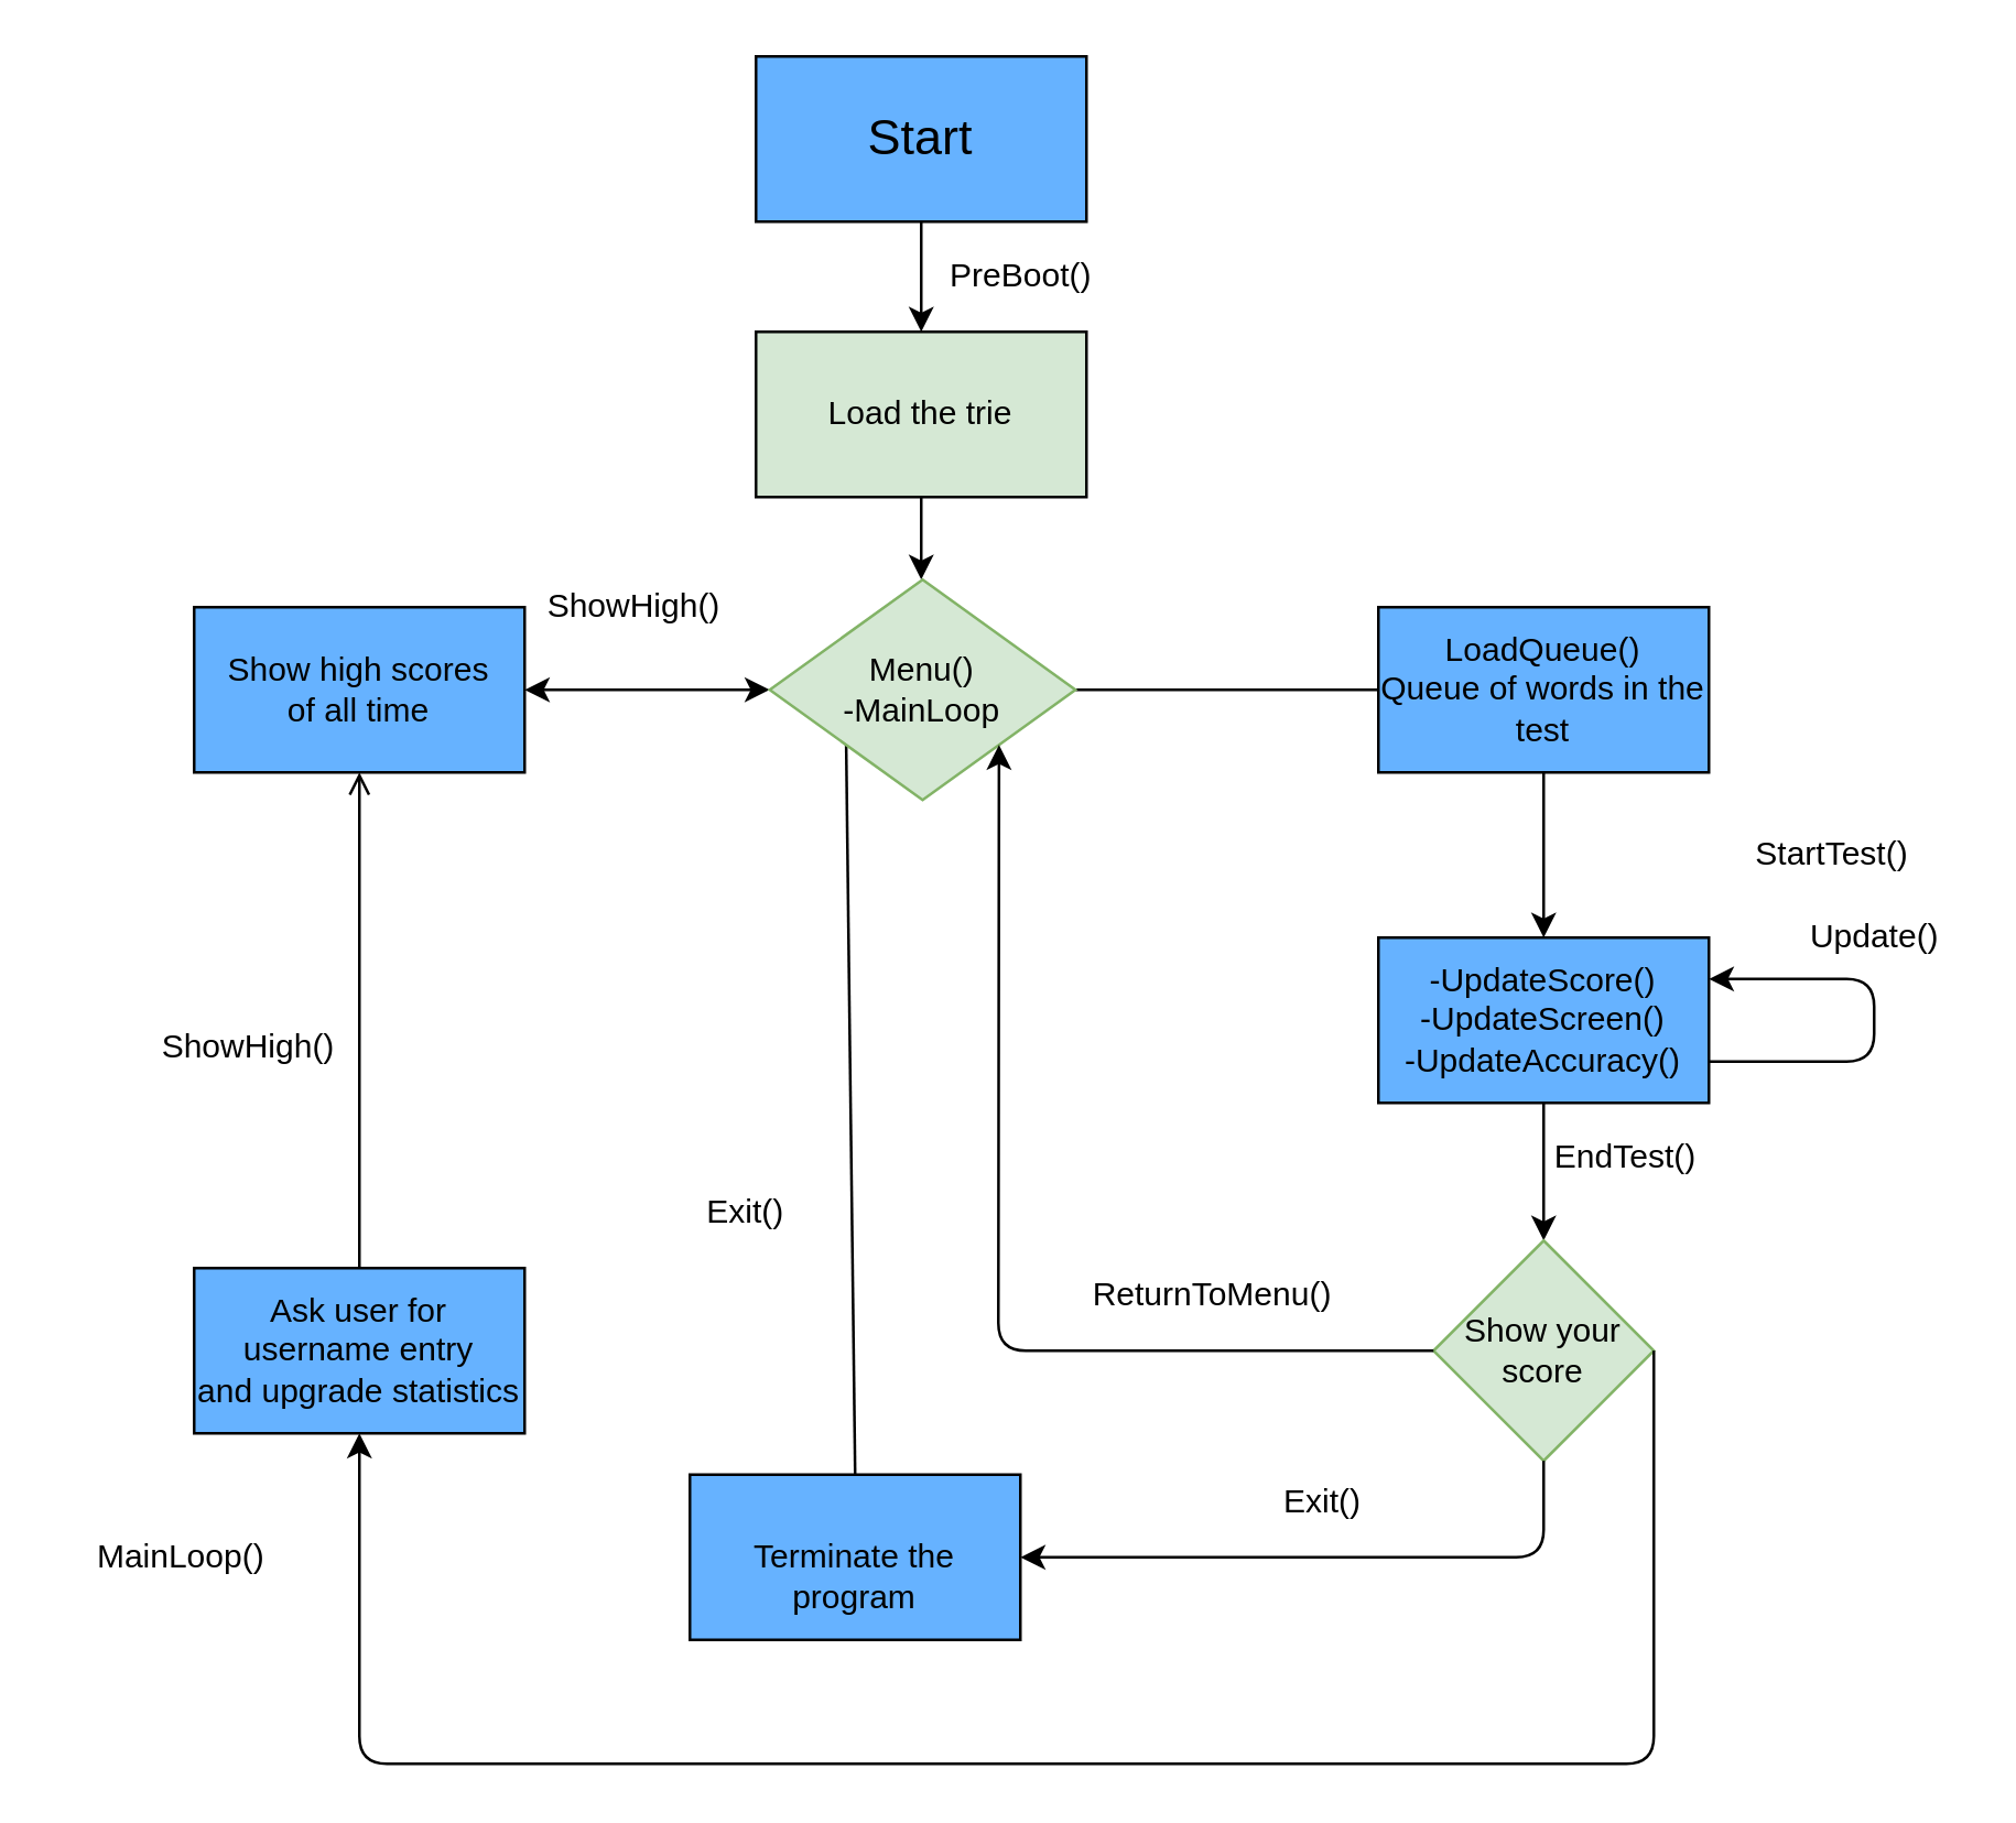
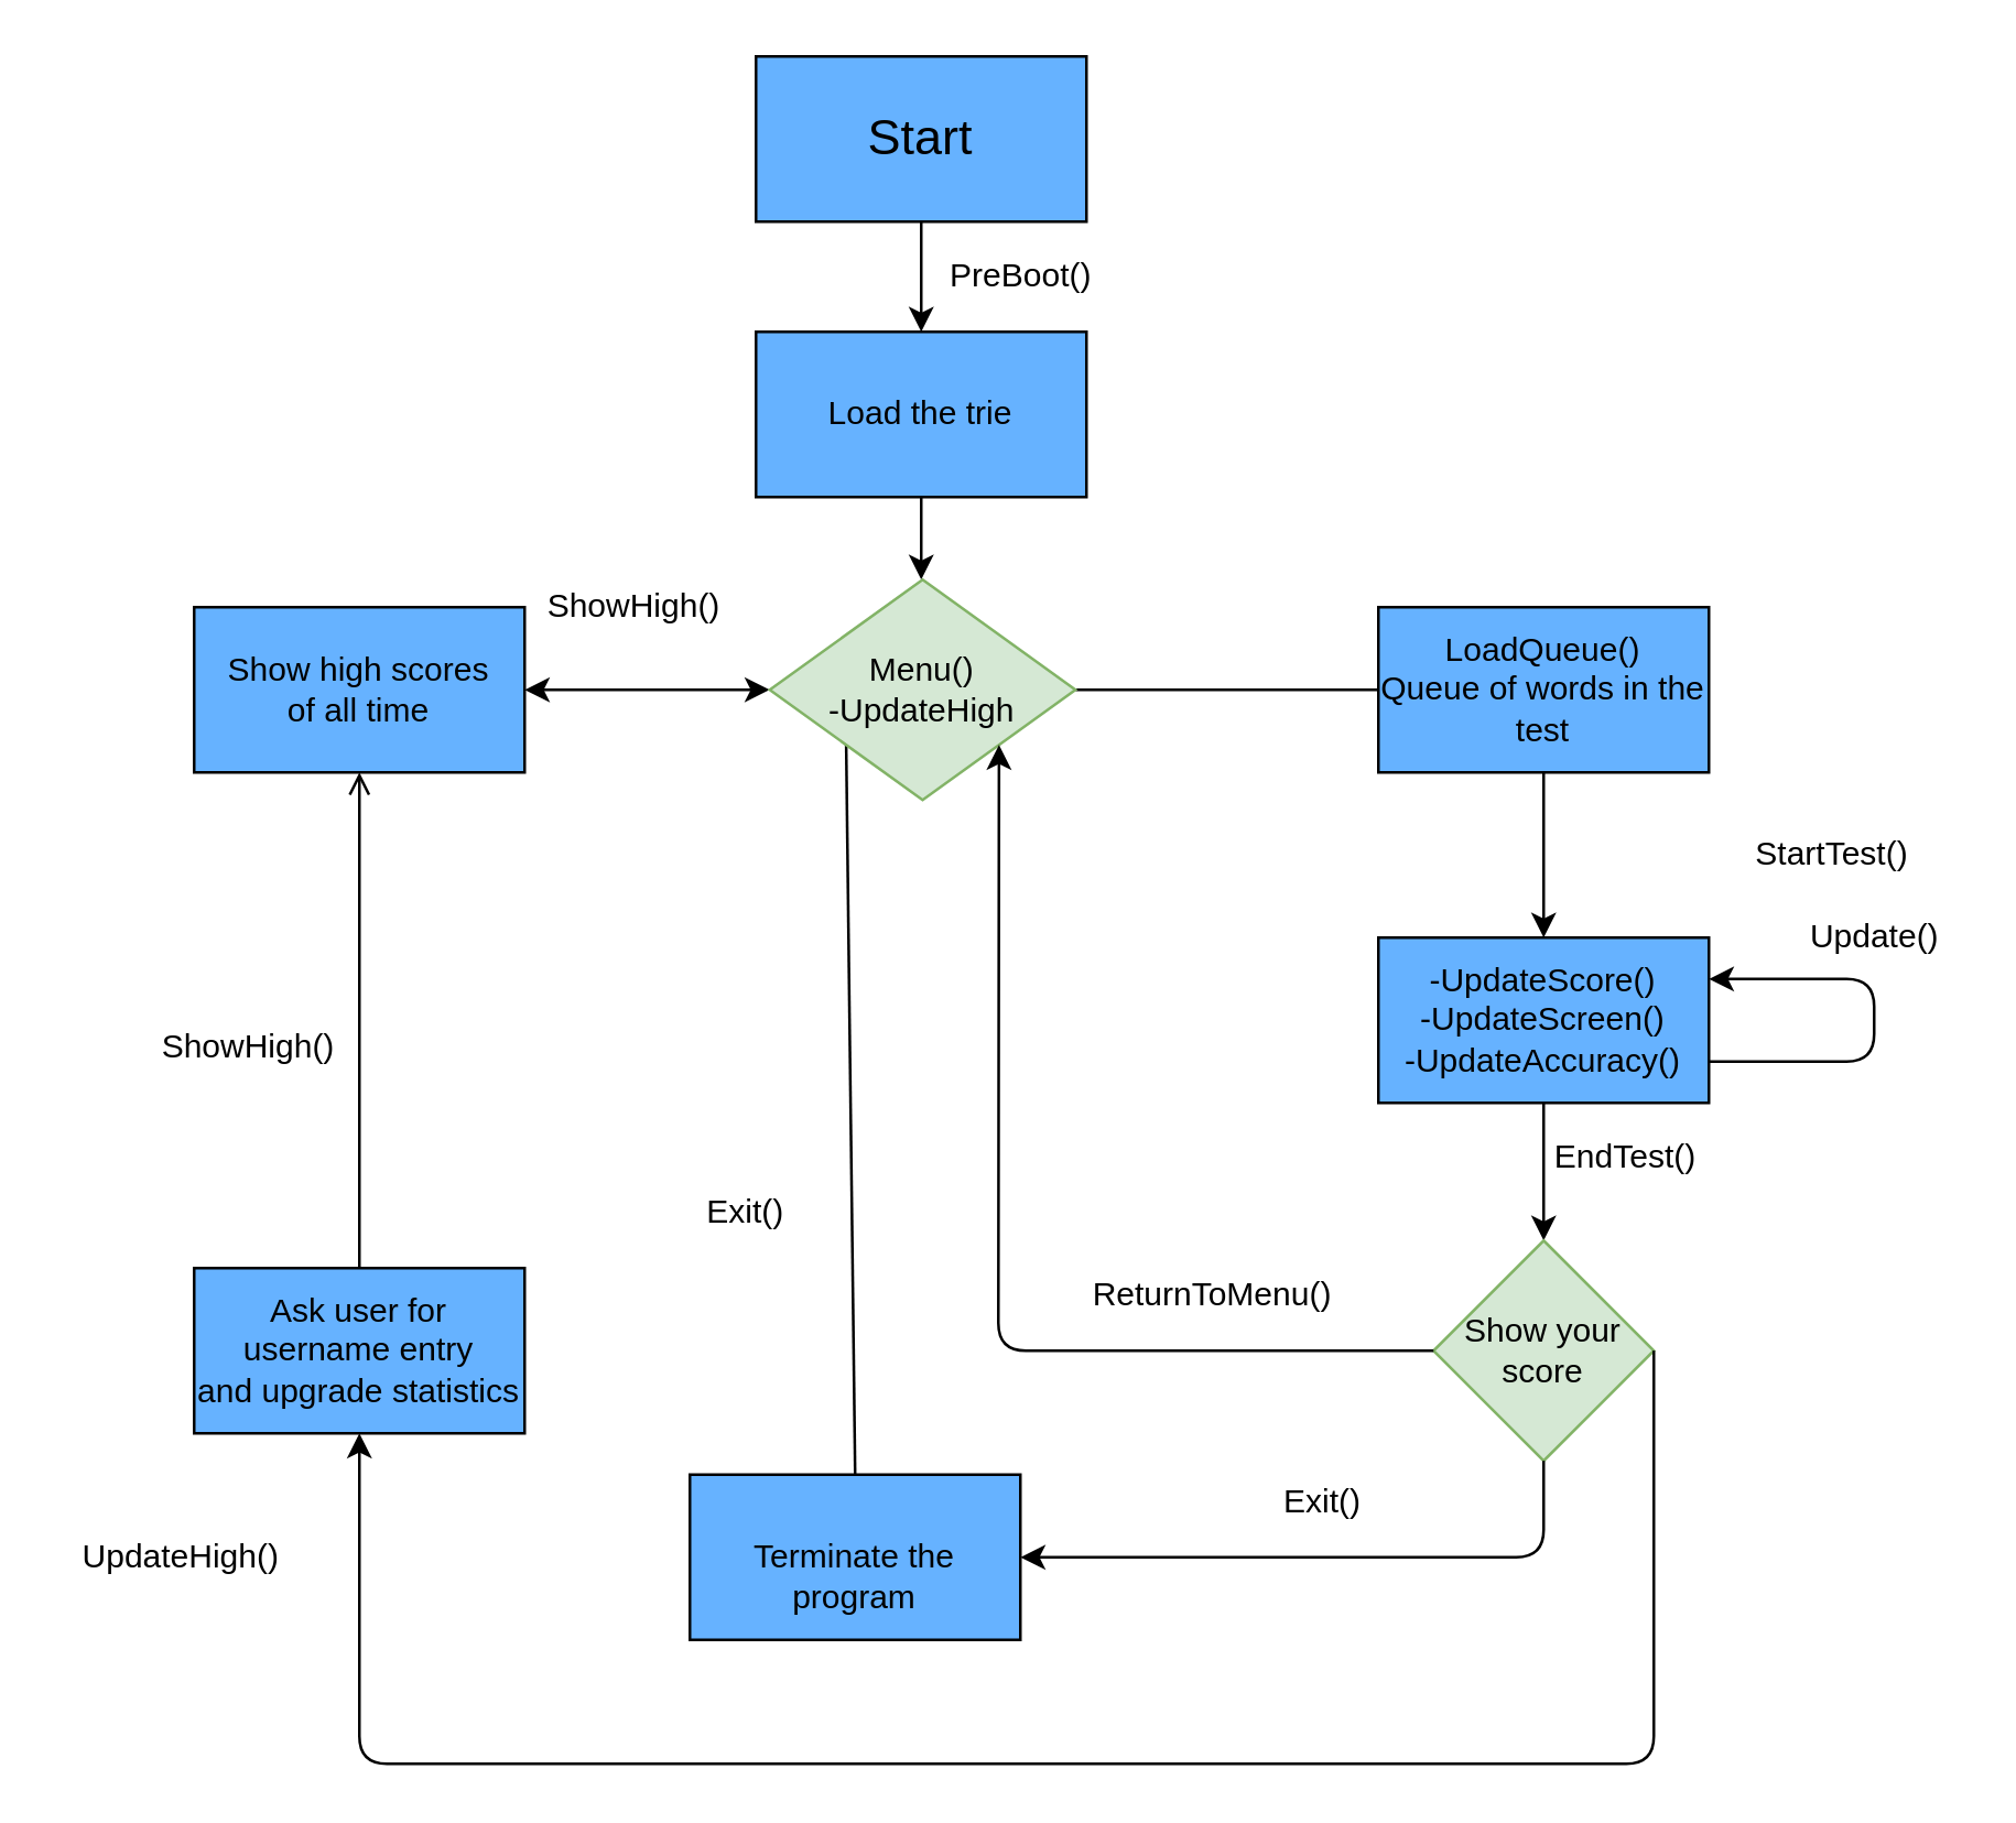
  <mxCell id="0" />
  <mxCell id="1" parent="0" />
  <mxCell id="2" value="&lt;font style=&quot;font-size: 18px&quot;&gt;Start&lt;/font&gt;" style="rounded=0;whiteSpace=wrap;html=1;fillColor=#66B2FF;" vertex="1" parent="1"><mxGeometry x="274" y="20" width="120" height="60" as="geometry" /></mxCell>
  <mxCell id="3" value="" style="endArrow=classic;html=1;exitX=0.5;exitY=1;exitDx=0;exitDy=0;" edge="1" parent="1" source="2"><mxGeometry width="50" height="50" relative="1" as="geometry"><mxPoint x="310" y="390" as="sourcePoint" /><mxPoint x="334" y="120" as="targetPoint" /></mxGeometry></mxCell>
- <mxCell id="4" value="Load the trie" style="rounded=0;whiteSpace=wrap;html=1;fillColor=#d5e8d4;" vertex="1" parent="1"><mxGeometry x="274" y="120" width="120" height="60" as="geometry" /></mxCell>
+ <mxCell id="4" value="Load the trie" style="rounded=0;whiteSpace=wrap;html=1;fillColor=#66B2FF;" vertex="1" parent="1"><mxGeometry x="274" y="120" width="120" height="60" as="geometry" /></mxCell>
  <mxCell id="5" value="" style="endArrow=classic;html=1;exitX=0.5;exitY=1;exitDx=0;exitDy=0;entryX=0.5;entryY=0;entryDx=0;entryDy=0;" edge="1" parent="1" source="4"><mxGeometry width="50" height="50" relative="1" as="geometry"><mxPoint x="200" y="230" as="sourcePoint" /><mxPoint x="334" y="210" as="targetPoint" /></mxGeometry></mxCell>
  <mxCell id="6" value="" style="endArrow=none;html=1;exitX=1;exitY=0.5;exitDx=0;exitDy=0;entryX=0;entryY=0.5;entryDx=0;entryDy=0;" edge="1" parent="1" source="18" target="7"><mxGeometry width="50" height="50" relative="1" as="geometry"><mxPoint x="394" y="250" as="sourcePoint" /><mxPoint x="500" y="240" as="targetPoint" /></mxGeometry></mxCell>
  <mxCell id="7" value="LoadQueue()&lt;br&gt;Queue of words in the test" style="rounded=0;whiteSpace=wrap;html=1;fillColor=#66B2FF;" vertex="1" parent="1"><mxGeometry x="500" y="220" width="120" height="60" as="geometry" /></mxCell>
  <mxCell id="8" value="" style="endArrow=classic;startArrow=classic;html=1;entryX=0;entryY=0.5;entryDx=0;entryDy=0;" edge="1" parent="1" source="9" target="18"><mxGeometry width="50" height="50" relative="1" as="geometry"><mxPoint x="200" y="240" as="sourcePoint" /><mxPoint x="274" y="240" as="targetPoint" /></mxGeometry></mxCell>
  <mxCell id="9" value="Show high scores&lt;br&gt;of all time" style="rounded=0;whiteSpace=wrap;html=1;fillColor=#66B2FF;" vertex="1" parent="1"><mxGeometry x="70" y="220" width="120" height="60" as="geometry" /></mxCell>
  <mxCell id="10" value="ShowHigh()" style="text;html=1;strokeColor=none;fillColor=none;align=center;verticalAlign=middle;whiteSpace=wrap;rounded=0;" vertex="1" parent="1"><mxGeometry x="210" y="210" width="40" height="20" as="geometry" /></mxCell>
  <mxCell id="11" value="" style="endArrow=none;html=1;exitX=0;exitY=1;exitDx=0;exitDy=0;entryX=0.5;entryY=0;entryDx=0;entryDy=0;" edge="1" parent="1" source="18" target="12"><mxGeometry width="50" height="50" relative="1" as="geometry"><mxPoint x="334" y="270" as="sourcePoint" /><mxPoint x="310" y="530" as="targetPoint" /></mxGeometry></mxCell>
  <mxCell id="12" value="&lt;br&gt;Terminate the program" style="rounded=0;whiteSpace=wrap;html=1;fillColor=#66B2FF;" vertex="1" parent="1"><mxGeometry x="250" y="535" width="120" height="60" as="geometry" /></mxCell>
  <mxCell id="13" style="edgeStyle=orthogonalEdgeStyle;rounded=0;orthogonalLoop=1;jettySize=auto;html=1;entryX=0.5;entryY=0;entryDx=0;entryDy=0;" edge="1" parent="1"><mxGeometry relative="1" as="geometry"><mxPoint x="330" y="300" as="sourcePoint" /><mxPoint x="330" y="300" as="targetPoint" /></mxGeometry></mxCell>
  <mxCell id="14" value="&lt;span&gt;Exit()&lt;/span&gt;" style="text;html=1;align=center;verticalAlign=middle;resizable=0;points=[];autosize=1;" vertex="1" parent="1"><mxGeometry x="250" y="430" width="40" height="20" as="geometry" /></mxCell>
  <mxCell id="15" value="" style="endArrow=classic;html=1;exitX=0.5;exitY=1;exitDx=0;exitDy=0;" edge="1" parent="1" source="7"><mxGeometry width="50" height="50" relative="1" as="geometry"><mxPoint x="540" y="360" as="sourcePoint" /><mxPoint x="560" y="340" as="targetPoint" /></mxGeometry></mxCell>
  <mxCell id="16" value="StartTest()" style="text;html=1;strokeColor=none;fillColor=none;align=center;verticalAlign=middle;whiteSpace=wrap;rounded=0;" vertex="1" parent="1"><mxGeometry x="645" y="300" width="40" height="20" as="geometry" /></mxCell>
  <mxCell id="17" value="-UpdateScore()&lt;br&gt;-UpdateScreen()&lt;br&gt;-UpdateAccuracy()" style="rounded=0;whiteSpace=wrap;html=1;fillColor=#66B2FF;" vertex="1" parent="1"><mxGeometry x="500" y="340" width="120" height="60" as="geometry" /></mxCell>
- <mxCell id="18" value="&lt;span&gt;Menu()&lt;/span&gt;&lt;br&gt;&lt;span&gt;-MainLoop&lt;/span&gt;" style="rhombus;whiteSpace=wrap;html=1;fillColor=#d5e8d4;strokeColor=#82b366;" vertex="1" parent="1"><mxGeometry x="279" y="210" width="111" height="80" as="geometry" /></mxCell>
+ <mxCell id="18" value="&lt;span&gt;Menu()&lt;/span&gt;&lt;br&gt;&lt;span&gt;-UpdateHigh&lt;/span&gt;" style="rhombus;whiteSpace=wrap;html=1;fillColor=#d5e8d4;strokeColor=#82b366;" vertex="1" parent="1"><mxGeometry x="279" y="210" width="111" height="80" as="geometry" /></mxCell>
  <mxCell id="19" value="" style="endArrow=classic;html=1;exitX=1;exitY=0.75;exitDx=0;exitDy=0;entryX=1;entryY=0.25;entryDx=0;entryDy=0;" edge="1" parent="1" source="17" target="17"><mxGeometry width="50" height="50" relative="1" as="geometry"><mxPoint x="680" y="500" as="sourcePoint" /><mxPoint x="680" y="320" as="targetPoint" /><Array as="points"><mxPoint x="680" y="385" /><mxPoint x="680" y="355" /></Array></mxGeometry></mxCell>
  <mxCell id="20" value="&lt;span&gt;Update()&lt;/span&gt;" style="text;html=1;align=center;verticalAlign=middle;resizable=0;points=[];autosize=1;" vertex="1" parent="1"><mxGeometry x="650" y="330" width="60" height="20" as="geometry" /></mxCell>
  <mxCell id="21" value="" style="endArrow=classic;html=1;exitX=0.5;exitY=1;exitDx=0;exitDy=0;" edge="1" parent="1" source="17"><mxGeometry width="50" height="50" relative="1" as="geometry"><mxPoint x="310" y="330" as="sourcePoint" /><mxPoint x="560" y="450" as="targetPoint" /></mxGeometry></mxCell>
  <mxCell id="22" value="EndTest()&lt;br&gt;" style="text;html=1;strokeColor=none;fillColor=none;align=center;verticalAlign=middle;whiteSpace=wrap;rounded=0;" vertex="1" parent="1"><mxGeometry x="570" y="410" width="40" height="20" as="geometry" /></mxCell>
  <mxCell id="23" value="Show your score" style="rhombus;whiteSpace=wrap;html=1;fillColor=#d5e8d4;strokeColor=#82b366;" vertex="1" parent="1"><mxGeometry x="520" y="450" width="80" height="80" as="geometry" /></mxCell>
  <mxCell id="24" value="" style="endArrow=classic;html=1;exitX=0;exitY=0.5;exitDx=0;exitDy=0;entryX=1;entryY=1;entryDx=0;entryDy=0;" edge="1" parent="1" source="23" target="18"><mxGeometry width="50" height="50" relative="1" as="geometry"><mxPoint x="460" y="500" as="sourcePoint" /><mxPoint x="510" y="450" as="targetPoint" /><Array as="points"><mxPoint x="362" y="490" /></Array></mxGeometry></mxCell>
  <mxCell id="25" value="ReturnToMenu()" style="text;html=1;strokeColor=none;fillColor=none;align=center;verticalAlign=middle;whiteSpace=wrap;rounded=0;" vertex="1" parent="1"><mxGeometry x="420" y="460" width="40" height="20" as="geometry" /></mxCell>
  <mxCell id="26" value="" style="endArrow=classic;html=1;exitX=0.5;exitY=1;exitDx=0;exitDy=0;entryX=1;entryY=0.5;entryDx=0;entryDy=0;" edge="1" parent="1" source="23" target="12"><mxGeometry width="50" height="50" relative="1" as="geometry"><mxPoint x="310" y="320" as="sourcePoint" /><mxPoint x="360" y="270" as="targetPoint" /><Array as="points"><mxPoint x="560" y="565" /></Array></mxGeometry></mxCell>
  <mxCell id="27" value="Exit()" style="text;html=1;strokeColor=none;fillColor=none;align=center;verticalAlign=middle;whiteSpace=wrap;rounded=0;" vertex="1" parent="1"><mxGeometry x="460" y="535" width="40" height="20" as="geometry" /></mxCell>
  <mxCell id="28" value="" style="endArrow=classic;html=1;exitX=1;exitY=0.5;exitDx=0;exitDy=0;" edge="1" parent="1" source="23"><mxGeometry width="50" height="50" relative="1" as="geometry"><mxPoint x="610" y="530" as="sourcePoint" /><mxPoint x="130" y="520" as="targetPoint" /><Array as="points"><mxPoint x="600" y="640" /><mxPoint x="130" y="640" /></Array></mxGeometry></mxCell>
- <mxCell id="29" value="MainLoop()" style="text;html=1;align=center;verticalAlign=middle;resizable=0;points=[];autosize=1;" vertex="1" parent="1"><mxGeometry x="20" y="555" width="90" height="20" as="geometry" /></mxCell>
+ <mxCell id="29" value="UpdateHigh()" style="text;html=1;align=center;verticalAlign=middle;resizable=0;points=[];autosize=1;" vertex="1" parent="1"><mxGeometry x="20" y="555" width="90" height="20" as="geometry" /></mxCell>
  <mxCell id="30" value="Ask user for username entry&lt;br&gt;and upgrade statistics" style="whiteSpace=wrap;html=1;fillColor=#66B2FF;" vertex="1" parent="1"><mxGeometry x="70" y="460" width="120" height="60" as="geometry" /></mxCell>
  <mxCell id="31" value="" style="endArrow=open;html=1;exitX=0.5;exitY=0;exitDx=0;exitDy=0;" edge="1" parent="1" source="30" target="9"><mxGeometry width="50" height="50" relative="1" as="geometry"><mxPoint x="100" y="430" as="sourcePoint" /><mxPoint x="150" y="380" as="targetPoint" /></mxGeometry></mxCell>
  <mxCell id="32" value="ShowHigh()" style="text;html=1;strokeColor=none;fillColor=none;align=center;verticalAlign=middle;whiteSpace=wrap;rounded=0;" vertex="1" parent="1"><mxGeometry x="70" y="370" width="40" height="20" as="geometry" /></mxCell>
  <mxCell id="33" value="&lt;span&gt;PreBoot()&lt;/span&gt;" style="text;html=1;align=center;verticalAlign=middle;resizable=0;points=[];autosize=1;" vertex="1" parent="1"><mxGeometry x="335" y="90" width="70" height="20" as="geometry" /></mxCell>
